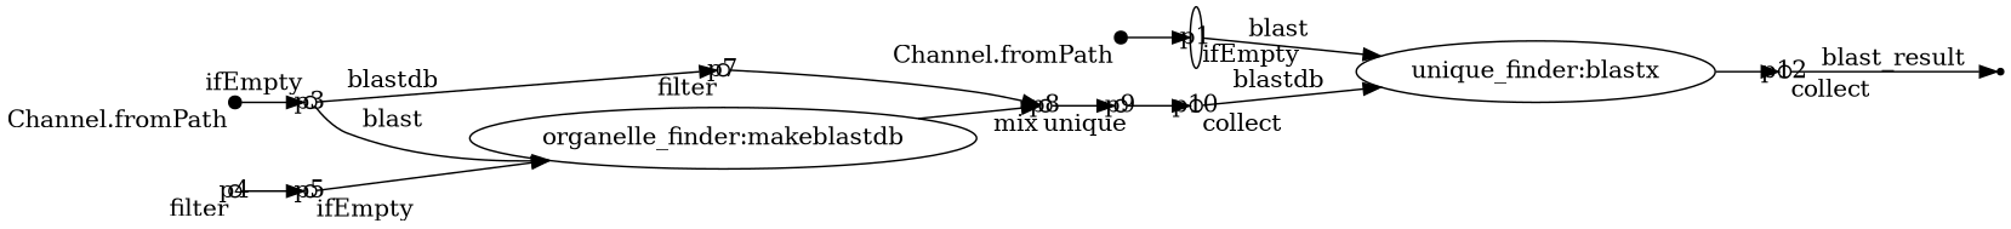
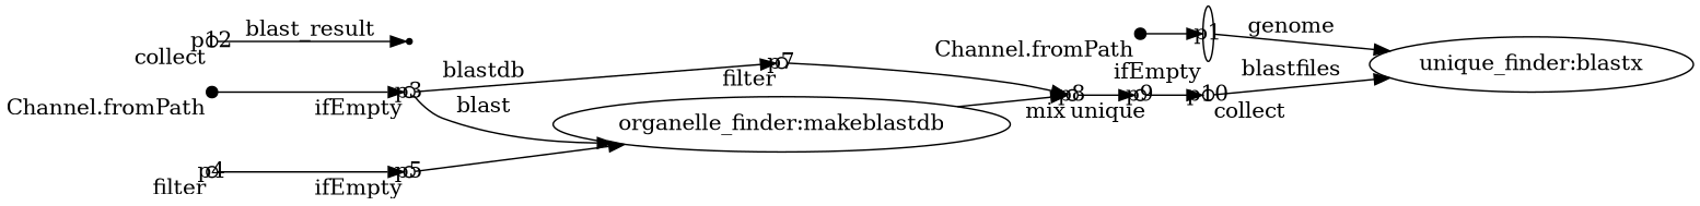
  digraph {
    rankdir=LR
    node [fixedsize=true shape=circle]
    p0 [shape=point width=0.1 xlabel="Channel.fromPath"]
    p1 [shape=ellipse width=0.1 xlabel=ifEmpty]
    n3 [label="unique_finder:blastx" fixedsize="" shape=""]
    p12 [width=0.1 xlabel=collect]
    p13 [shape=point fixedsize=""]
    p2 [shape=point width=0.1 xlabel="Channel.fromPath"]
    p3 [width=0.1 xlabel=ifEmpty]
    n8 [label="organelle_finder:makeblastdb" fixedsize="" shape=""]
    p7 [width=0.1 xlabel=filter]
    p4 [width=0.1 xlabel=filter]
    p5 [width=0.1 xlabel=ifEmpty]
    p8 [width=0.1 xlabel=mix]
    p9 [width=0.1 xlabel=unique]
    p10 [width=0.1 xlabel=collect]
    p0 -> p1
-   p1 -> n3 [label=blast]
-   n3 -> p12
+   p1 -> n3 [label=genome]
    p12 -> p13 [label=blast_result]
    p2 -> p3
    p3 -> n8 [label=blast]
    p3 -> p7 [label=blastdb]
    n8 -> p8
    p7 -> p8
    p4 -> p5
    p5 -> n8
    p8 -> p9
    p9 -> p10
-   p10 -> n3 [label=blastdb]
+   p10 -> n3 [label=blastfiles]
  }
